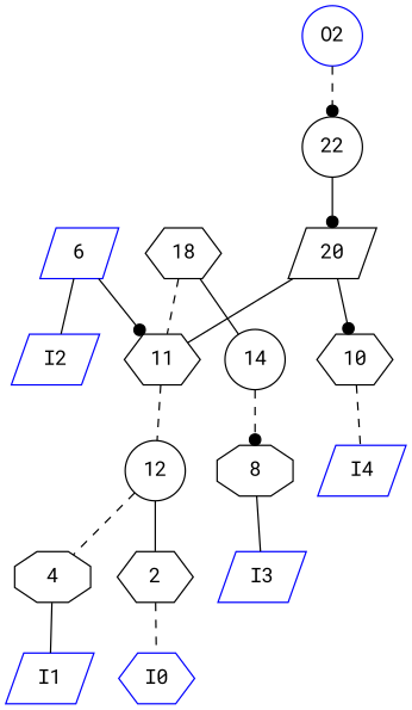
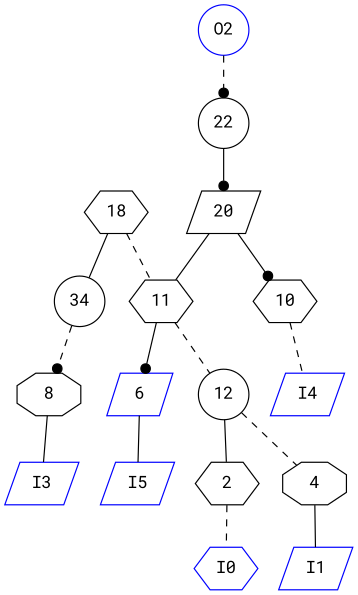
  digraph {
    fontname="Roboto Mono"
    node [fontname="Roboto Mono" shape=parallelogram]
    edge [arrowhead=none fontname="Roboto Mono" style=solid]
    2 [shape=hexagon]
    I0 [color=blue shape=hexagon]
    4 [shape=octagon]
    I1 [color=blue]
    6 [color=blue]
-   I2 [color=blue]
+   I2 [color=blue label=I5]
    8 [shape=octagon]
    I3 [color=blue]
    10 [shape=hexagon]
    I4 [color=blue]
    12 [shape=circle]
-   14 [shape=circle]
+   14 [shape=circle label=34]
    n13 [label=11 shape=hexagon]
    18 [shape=hexagon]
    20
    22 [shape=circle]
    n17 [color=blue label=O2 shape=circle]
    2 -> I0 [style=dashed]
    4 -> I1
    6 -> I2
    8 -> I3
    10 -> I4 [style=dashed]
    12 -> 2
    12 -> 4 [style=dashed]
    14 -> 8 [arrowhead=dot style=dashed]
-   6 -> n13 [arrowhead=dot]
+   n13 -> 6 [arrowhead=dot]
    n13 -> 12 [style=dashed]
    18 -> 14
    18 -> n13 [style=dashed]
    20 -> 10 [arrowhead=dot]
    20 -> n13
    22 -> 20 [arrowhead=dot]
    n17 -> 22 [arrowhead=dot style=dashed]
  }
